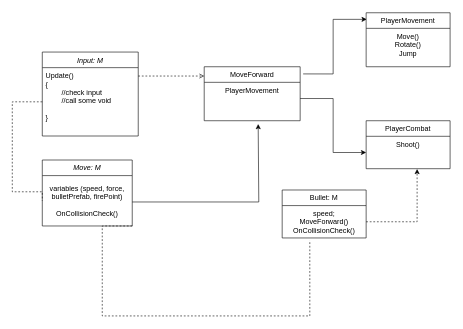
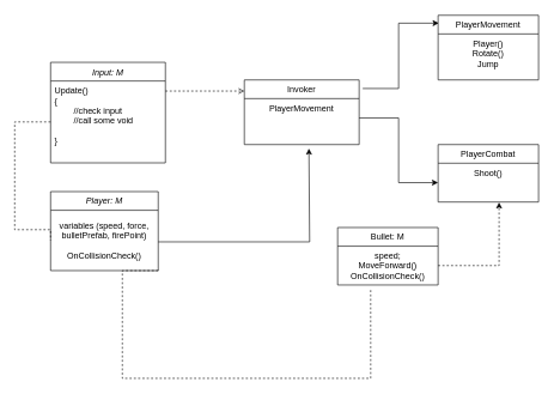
  <mxCell id="0" />
  <mxCell id="1" parent="0" />
  <mxCell id="2" value="Input: M" style="swimlane;fontStyle=2;align=center;verticalAlign=top;childLayout=stackLayout;horizontal=1;startSize=26;horizontalStack=0;resizeParent=1;resizeLast=0;collapsible=1;marginBottom=0;rounded=0;shadow=0;strokeWidth=1;" parent="1" vertex="1"><mxGeometry x="70" y="86" width="160" height="140" as="geometry"><mxRectangle x="230" y="140" width="160" height="26" as="alternateBounds" /></mxGeometry></mxCell>
  <mxCell id="3" value="Update()&#10;{&#10;        //check input&#10;        //call some void&#10;        &#10;}" style="text;align=left;verticalAlign=top;spacingLeft=4;spacingRight=4;overflow=hidden;rotatable=0;points=[[0,0.5],[1,0.5]];portConstraint=eastwest;" parent="2" vertex="1"><mxGeometry y="26" width="160" height="114" as="geometry" /></mxCell>
  <mxCell id="4" value="" style="edgeStyle=orthogonalEdgeStyle;rounded=0;orthogonalLoop=1;jettySize=auto;html=1;exitX=1.031;exitY=0.133;exitDx=0;exitDy=0;exitPerimeter=0;entryX=0.007;entryY=0.122;entryDx=0;entryDy=0;entryPerimeter=0;" edge="1" parent="1" source="5" target="12"><mxGeometry relative="1" as="geometry" /></mxCell>
- <mxCell id="5" value="MoveForward" style="swimlane;fontStyle=0;align=center;verticalAlign=top;childLayout=stackLayout;horizontal=1;startSize=26;horizontalStack=0;resizeParent=1;resizeLast=0;collapsible=1;marginBottom=0;rounded=0;shadow=0;strokeWidth=1;" parent="1" vertex="1"><mxGeometry x="340" y="110.5" width="160" height="90" as="geometry"><mxRectangle x="550" y="140" width="160" height="26" as="alternateBounds" /></mxGeometry></mxCell>
+ <mxCell id="5" value="Invoker" style="swimlane;fontStyle=0;align=center;verticalAlign=top;childLayout=stackLayout;horizontal=1;startSize=26;horizontalStack=0;resizeParent=1;resizeLast=0;collapsible=1;marginBottom=0;rounded=0;shadow=0;strokeWidth=1;" parent="1" vertex="1"><mxGeometry x="340" y="110.5" width="160" height="90" as="geometry"><mxRectangle x="550" y="140" width="160" height="26" as="alternateBounds" /></mxGeometry></mxCell>
  <mxCell id="6" value="PlayerMovement" style="text;align=center;verticalAlign=top;spacingLeft=4;spacingRight=4;overflow=hidden;rotatable=0;points=[[0,0.5],[1,0.5]];portConstraint=eastwest;" parent="5" vertex="1"><mxGeometry y="26" width="160" height="54" as="geometry" /></mxCell>
  <mxCell id="7" value="" style="endArrow=open;shadow=0;strokeWidth=1;rounded=0;endFill=1;edgeStyle=elbowEdgeStyle;elbow=vertical;dashed=1;" parent="1" source="2" target="5" edge="1"><mxGeometry x="0.5" y="41" relative="1" as="geometry"><mxPoint x="360" y="148" as="sourcePoint" /><mxPoint x="520" y="148" as="targetPoint" /><mxPoint x="-40" y="32" as="offset" /><Array as="points"><mxPoint x="285" y="126" /></Array></mxGeometry></mxCell>
  <mxCell id="8" value="" style="resizable=0;align=left;verticalAlign=bottom;labelBackgroundColor=none;fontSize=12;" parent="7" connectable="0" vertex="1"><mxGeometry x="-1" relative="1" as="geometry"><mxPoint y="4" as="offset" /></mxGeometry></mxCell>
- <mxCell id="9" value="Move: M" style="swimlane;fontStyle=2;align=center;verticalAlign=top;childLayout=stackLayout;horizontal=1;startSize=26;horizontalStack=0;resizeParent=1;resizeLast=0;collapsible=1;marginBottom=0;rounded=0;shadow=0;strokeWidth=1;" vertex="1" parent="1"><mxGeometry x="70" y="266" width="150" height="110" as="geometry"><mxRectangle x="230" y="140" width="160" height="26" as="alternateBounds" /></mxGeometry></mxCell>
+ <mxCell id="9" value="Player: M" style="swimlane;fontStyle=2;align=center;verticalAlign=top;childLayout=stackLayout;horizontal=1;startSize=26;horizontalStack=0;resizeParent=1;resizeLast=0;collapsible=1;marginBottom=0;rounded=0;shadow=0;strokeWidth=1;" vertex="1" parent="1"><mxGeometry x="70" y="266" width="150" height="110" as="geometry"><mxRectangle x="230" y="140" width="160" height="26" as="alternateBounds" /></mxGeometry></mxCell>
  <mxCell id="10" style="edgeStyle=orthogonalEdgeStyle;rounded=0;orthogonalLoop=1;jettySize=auto;html=1;" edge="1" parent="9" source="11"><mxGeometry relative="1" as="geometry"><mxPoint x="360" y="-60" as="targetPoint" /><Array as="points"><mxPoint x="361" y="70" /></Array></mxGeometry></mxCell>
  <mxCell id="11" value="variables (speed, force, &#10;bulletPrefab, firePoint)&#10;&#10;OnCollisionCheck()" style="text;align=center;verticalAlign=middle;spacingLeft=4;spacingRight=4;overflow=hidden;rotatable=0;points=[[0,0.5],[1,0.5]];portConstraint=eastwest;" vertex="1" parent="9"><mxGeometry y="26" width="150" height="84" as="geometry" /></mxCell>
  <mxCell id="12" value="PlayerMovement" style="swimlane;fontStyle=0;align=center;verticalAlign=top;childLayout=stackLayout;horizontal=1;startSize=26;horizontalStack=0;resizeParent=1;resizeLast=0;collapsible=1;marginBottom=0;rounded=0;shadow=0;strokeWidth=1;" vertex="1" parent="1"><mxGeometry x="610" y="20.5" width="140" height="90" as="geometry"><mxRectangle x="550" y="140" width="160" height="26" as="alternateBounds" /></mxGeometry></mxCell>
- <mxCell id="13" value="Move()&#10;Rotate()&#10;Jump" style="text;align=center;verticalAlign=top;spacingLeft=4;spacingRight=4;overflow=hidden;rotatable=0;points=[[0,0.5],[1,0.5]];portConstraint=eastwest;" vertex="1" parent="12"><mxGeometry y="26" width="140" height="64" as="geometry" /></mxCell>
+ <mxCell id="13" value="Player()&#10;Rotate()&#10;Jump" style="text;align=center;verticalAlign=top;spacingLeft=4;spacingRight=4;overflow=hidden;rotatable=0;points=[[0,0.5],[1,0.5]];portConstraint=eastwest;" vertex="1" parent="12"><mxGeometry y="26" width="140" height="64" as="geometry" /></mxCell>
  <mxCell id="14" style="edgeStyle=orthogonalEdgeStyle;rounded=0;orthogonalLoop=1;jettySize=auto;html=1;entryX=0;entryY=0.5;entryDx=0;entryDy=0;dashed=1;endArrow=none;endFill=0;" edge="1" parent="1" source="3" target="11"><mxGeometry relative="1" as="geometry"><Array as="points"><mxPoint x="20" y="169" /><mxPoint x="20" y="319" /></Array></mxGeometry></mxCell>
  <mxCell id="15" value="PlayerCombat" style="swimlane;fontStyle=0;align=center;verticalAlign=top;childLayout=stackLayout;horizontal=1;startSize=26;horizontalStack=0;resizeParent=1;resizeLast=0;collapsible=1;marginBottom=0;rounded=0;shadow=0;strokeWidth=1;" vertex="1" parent="1"><mxGeometry x="610" y="200.5" width="140" height="80" as="geometry"><mxRectangle x="550" y="140" width="160" height="26" as="alternateBounds" /></mxGeometry></mxCell>
  <mxCell id="16" value="Shoot()" style="text;align=center;verticalAlign=top;spacingLeft=4;spacingRight=4;overflow=hidden;rotatable=0;points=[[0,0.5],[1,0.5]];portConstraint=eastwest;" vertex="1" parent="15"><mxGeometry y="26" width="140" height="54" as="geometry" /></mxCell>
  <mxCell id="17" style="edgeStyle=orthogonalEdgeStyle;rounded=0;orthogonalLoop=1;jettySize=auto;html=1;exitX=1;exitY=0.5;exitDx=0;exitDy=0;entryX=0;entryY=0.5;entryDx=0;entryDy=0;" edge="1" parent="1" source="6" target="16"><mxGeometry relative="1" as="geometry" /></mxCell>
  <mxCell id="18" value="Bullet: M" style="swimlane;fontStyle=0;align=center;verticalAlign=top;childLayout=stackLayout;horizontal=1;startSize=26;horizontalStack=0;resizeParent=1;resizeLast=0;collapsible=1;marginBottom=0;rounded=0;shadow=0;strokeWidth=1;" vertex="1" parent="1"><mxGeometry x="470" y="316" width="140" height="80" as="geometry"><mxRectangle x="550" y="140" width="160" height="26" as="alternateBounds" /></mxGeometry></mxCell>
  <mxCell id="19" value="speed;&#10;MoveForward()&#10;OnCollisionCheck()" style="text;align=center;verticalAlign=top;spacingLeft=4;spacingRight=4;overflow=hidden;rotatable=0;points=[[0,0.5],[1,0.5]];portConstraint=eastwest;" vertex="1" parent="18"><mxGeometry y="26" width="140" height="54" as="geometry" /></mxCell>
  <mxCell id="20" style="edgeStyle=orthogonalEdgeStyle;rounded=0;orthogonalLoop=1;jettySize=auto;html=1;entryX=0.329;entryY=1.074;entryDx=0;entryDy=0;dashed=1;endArrow=none;endFill=0;entryPerimeter=0;" edge="1" parent="1" target="19"><mxGeometry relative="1" as="geometry"><mxPoint x="220" y="376" as="sourcePoint" /><mxPoint x="220" y="541" as="targetPoint" /><Array as="points"><mxPoint x="170" y="376" /><mxPoint x="170" y="526" /><mxPoint x="516" y="526" /></Array></mxGeometry></mxCell>
  <mxCell id="21" style="edgeStyle=orthogonalEdgeStyle;rounded=0;orthogonalLoop=1;jettySize=auto;html=1;exitX=1;exitY=0.5;exitDx=0;exitDy=0;entryX=0.607;entryY=1.009;entryDx=0;entryDy=0;entryPerimeter=0;dashed=1;" edge="1" parent="1" source="19" target="16"><mxGeometry relative="1" as="geometry" /></mxCell>
